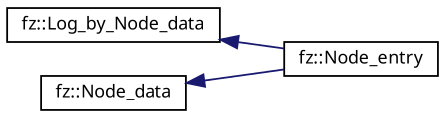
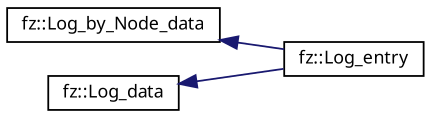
  digraph {
    fontname="Noto Sans"
    rankdir=LR
    node [color=black fillcolor=white fontname="Noto Sans" fontsize=10 shape=record style=filled]
    edge [color=midnightblue dir=back fontname="Noto Sans" fontsize=10 labelfontname=Helvetica labelfontsize=10 style=solid]
    n1 [height=0.2 label="fz::Log_by_Node_data" width=0.4]
-   n2 [height=0.2 label="fz::Node_entry" width=0.4]
-   n3 [height=0.2 label="fz::Node_data" width=0.4]
+   n2 [height=0.2 label="fz::Log_entry" width=0.4]
+   n3 [height=0.2 label="fz::Log_data" width=0.4]
    n1 -> n2
    n3 -> n2
  }
